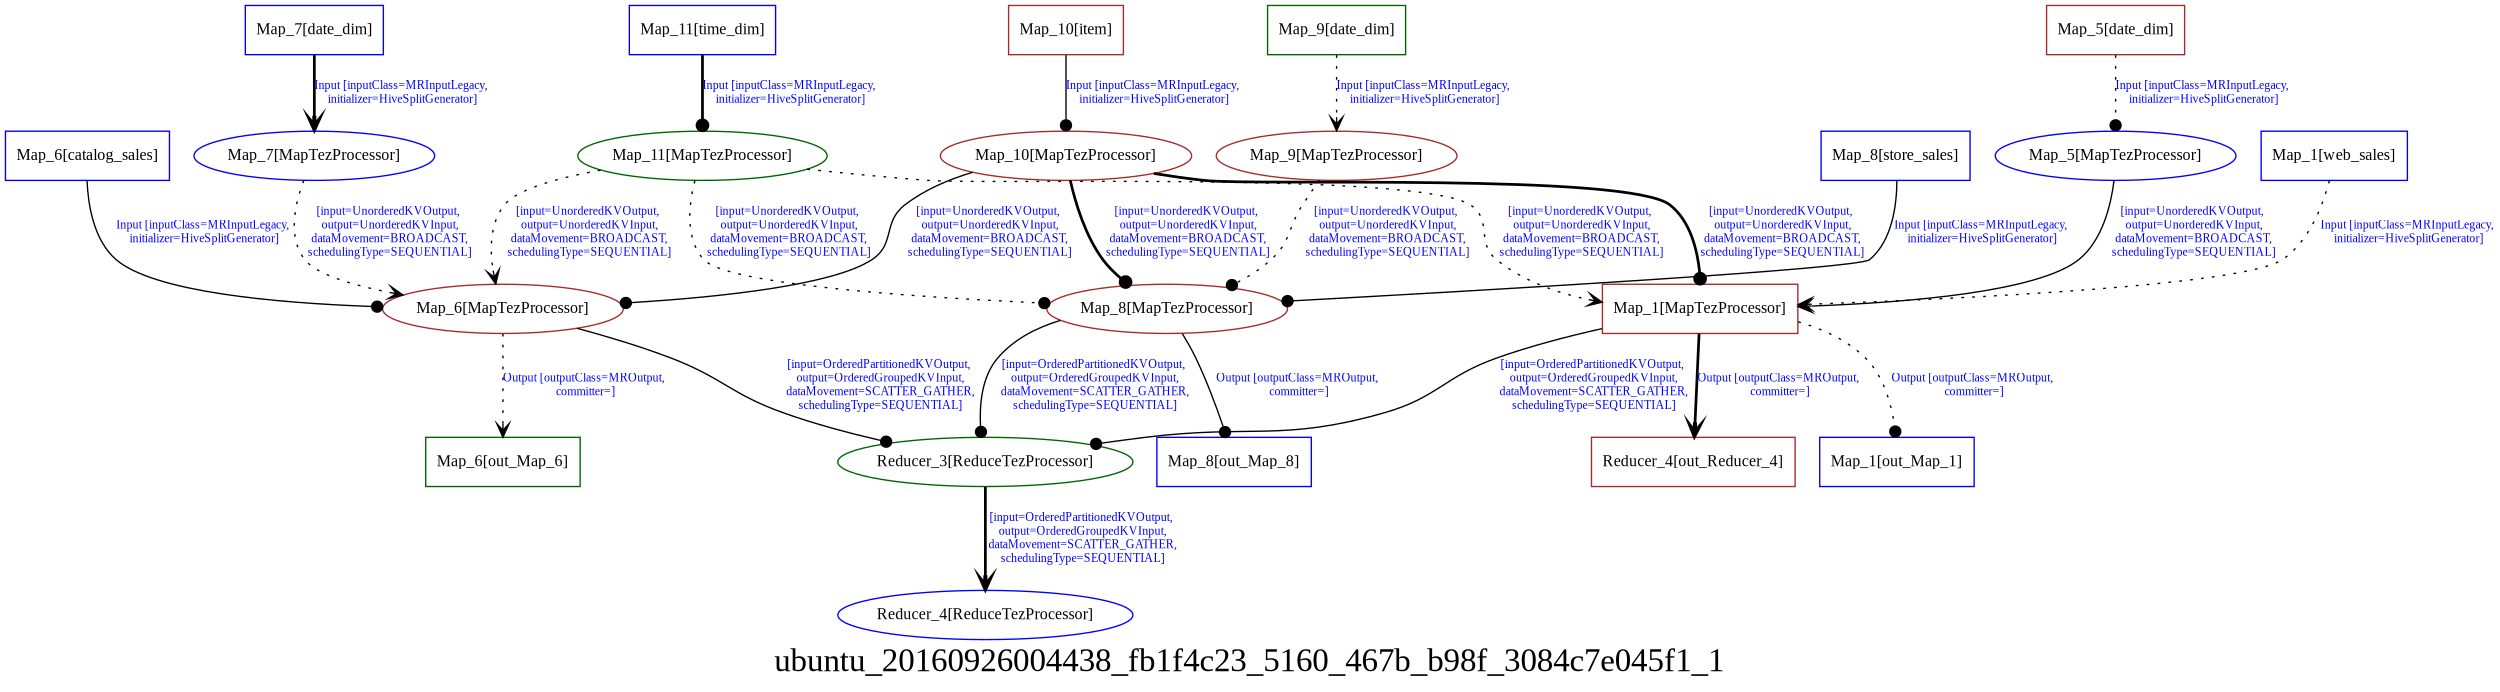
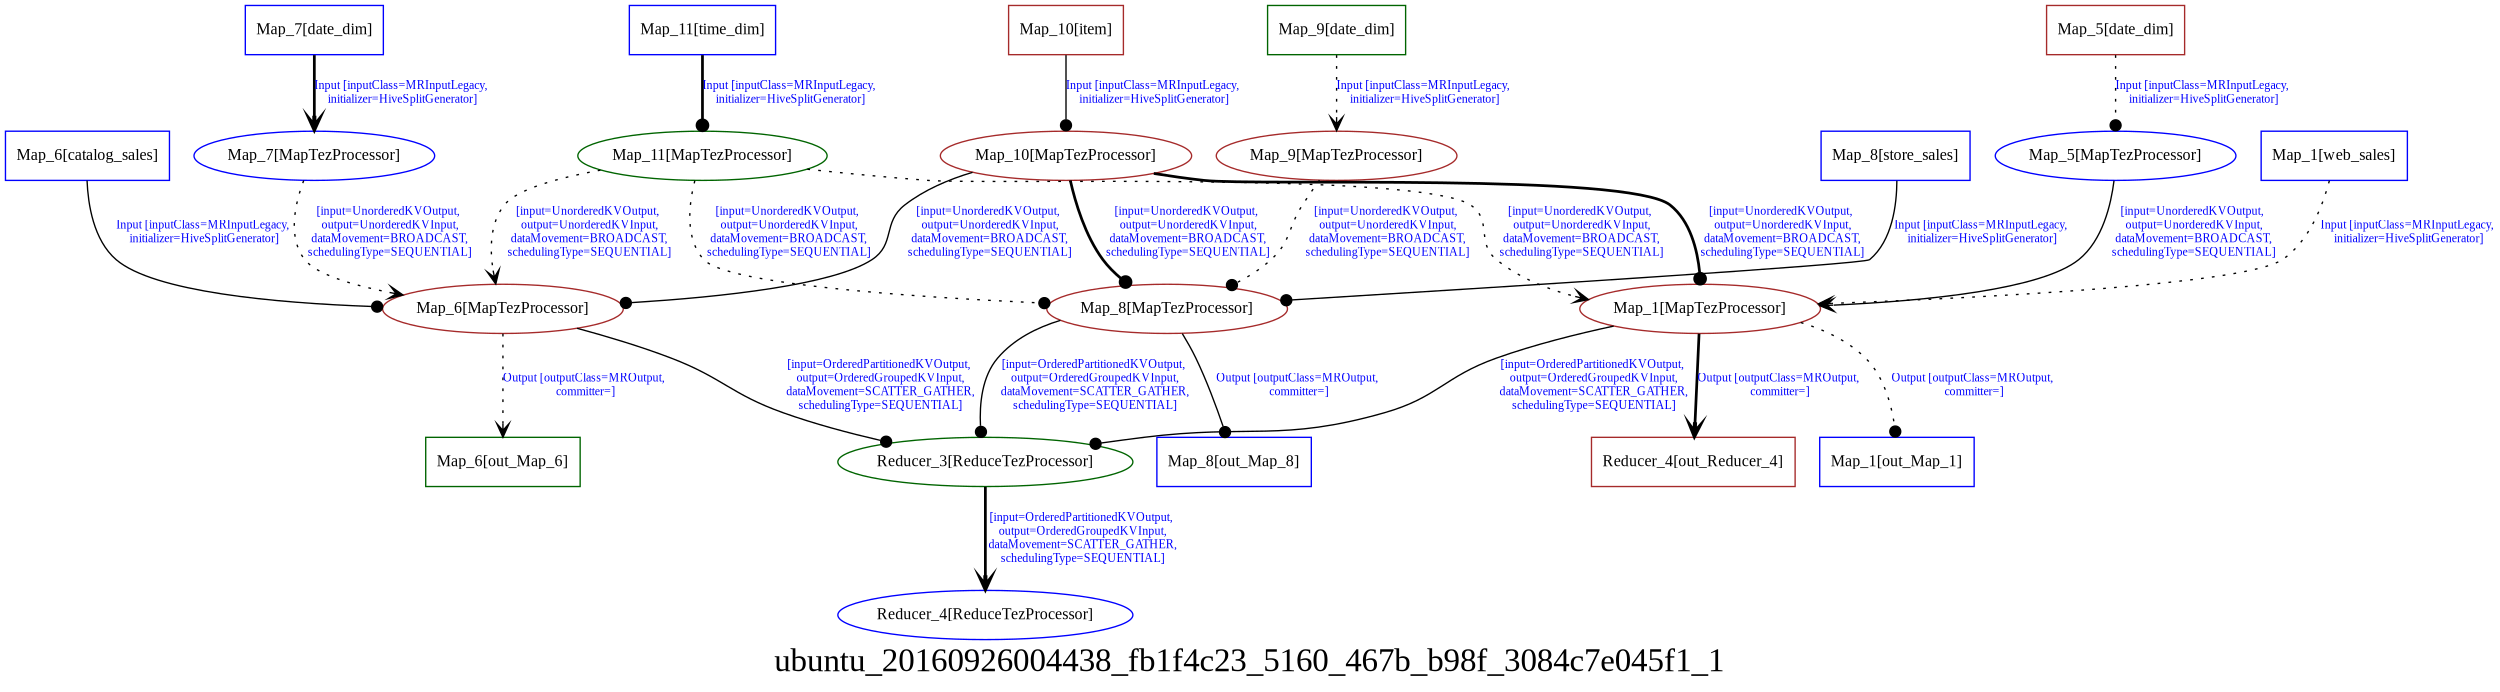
  digraph {
    fontname="Liberation Serif"
    fontsize=24
    label=ubuntu_20160926004438_fb1f4c23_5160_467b_b98f_3084c7e045f1_1
    node [color=blue fontname="Liberation Serif" fontsize=12 shape=box]
    edge [arrowhead=dot fontcolor=blue fontname="Liberation Serif" fontsize=9 style=dotted]
    n1 [color=brown label="Reducer_4[out_Reducer_4]"]
    n2 [color=brown label="Map_5[date_dim]"]
    n3 [label="Map_5[MapTezProcessor]" shape=""]
-   n4 [color=brown label="Map_1[MapTezProcessor]"]
+   n4 [color=brown label="Map_1[MapTezProcessor]" shape=""]
    n5 [color=darkgreen label="Reducer_3[ReduceTezProcessor]" shape=""]
    n6 [label="Map_1[out_Map_1]"]
    n7 [label="Map_7[date_dim]"]
    n8 [label="Map_7[MapTezProcessor]" shape=""]
    n9 [color=brown label="Map_6[MapTezProcessor]" shape=""]
    n10 [color=darkgreen label="Map_6[out_Map_6]"]
    n11 [label="Reducer_4[ReduceTezProcessor]" shape=""]
    n12 [label="Map_1[web_sales]"]
    n13 [color=darkgreen label="Map_9[date_dim]"]
    n14 [color=brown label="Map_9[MapTezProcessor]" shape=""]
    n15 [color=brown label="Map_8[MapTezProcessor]" shape=""]
    n16 [label="Map_8[out_Map_8]"]
    n17 [color=brown label="Map_10[item]"]
    n18 [color=brown label="Map_10[MapTezProcessor]" shape=""]
    n19 [label="Map_6[catalog_sales]"]
    n20 [label="Map_8[store_sales]"]
    n21 [label="Map_11[time_dim]"]
    n22 [color=darkgreen label="Map_11[MapTezProcessor]" shape=""]
    n2 -> n3 [label="Input [inputClass=MRInputLegacy,\n initializer=HiveSplitGenerator]"]
    n3 -> n4 [arrowhead=vee label="[input=UnorderedKVOutput,\n output=UnorderedKVInput,\n dataMovement=BROADCAST,\n schedulingType=SEQUENTIAL]" style=solid]
    n4 -> n1 [arrowhead=vee label="Output [outputClass=MROutput,\n committer=]" style=bold]
    n4 -> n5 [label="[input=OrderedPartitionedKVOutput,\n output=OrderedGroupedKVInput,\n dataMovement=SCATTER_GATHER,\n schedulingType=SEQUENTIAL]" style=solid]
    n4 -> n6 [label="Output [outputClass=MROutput,\n committer=]"]
    n5 -> n11 [arrowhead=vee label="[input=OrderedPartitionedKVOutput,\n output=OrderedGroupedKVInput,\n dataMovement=SCATTER_GATHER,\n schedulingType=SEQUENTIAL]" style=bold]
    n7 -> n8 [arrowhead=vee label="Input [inputClass=MRInputLegacy,\n initializer=HiveSplitGenerator]" style=bold]
    n8 -> n9 [arrowhead=vee label="[input=UnorderedKVOutput,\n output=UnorderedKVInput,\n dataMovement=BROADCAST,\n schedulingType=SEQUENTIAL]"]
    n9 -> n5 [label="[input=OrderedPartitionedKVOutput,\n output=OrderedGroupedKVInput,\n dataMovement=SCATTER_GATHER,\n schedulingType=SEQUENTIAL]" style=solid]
    n9 -> n10 [arrowhead=vee label="Output [outputClass=MROutput,\n committer=]"]
    n12 -> n4 [arrowhead=vee label="Input [inputClass=MRInputLegacy,\n initializer=HiveSplitGenerator]"]
    n13 -> n14 [arrowhead=vee label="Input [inputClass=MRInputLegacy,\n initializer=HiveSplitGenerator]"]
    n14 -> n15 [label="[input=UnorderedKVOutput,\n output=UnorderedKVInput,\n dataMovement=BROADCAST,\n schedulingType=SEQUENTIAL]"]
    n15 -> n5 [label="[input=OrderedPartitionedKVOutput,\n output=OrderedGroupedKVInput,\n dataMovement=SCATTER_GATHER,\n schedulingType=SEQUENTIAL]" style=solid]
    n15 -> n16 [label="Output [outputClass=MROutput,\n committer=]" style=solid]
    n17 -> n18 [label="Input [inputClass=MRInputLegacy,\n initializer=HiveSplitGenerator]" style=solid]
    n18 -> n4 [label="[input=UnorderedKVOutput,\n output=UnorderedKVInput,\n dataMovement=BROADCAST,\n schedulingType=SEQUENTIAL]" style=bold]
    n18 -> n9 [label="[input=UnorderedKVOutput,\n output=UnorderedKVInput,\n dataMovement=BROADCAST,\n schedulingType=SEQUENTIAL]" style=solid]
    n18 -> n15 [label="[input=UnorderedKVOutput,\n output=UnorderedKVInput,\n dataMovement=BROADCAST,\n schedulingType=SEQUENTIAL]" style=bold]
    n19 -> n9 [label="Input [inputClass=MRInputLegacy,\n initializer=HiveSplitGenerator]" style=solid]
    n20 -> n15 [label="Input [inputClass=MRInputLegacy,\n initializer=HiveSplitGenerator]" style=solid]
    n21 -> n22 [label="Input [inputClass=MRInputLegacy,\n initializer=HiveSplitGenerator]" style=bold]
    n22 -> n4 [arrowhead=vee label="[input=UnorderedKVOutput,\n output=UnorderedKVInput,\n dataMovement=BROADCAST,\n schedulingType=SEQUENTIAL]"]
    n22 -> n9 [arrowhead=vee label="[input=UnorderedKVOutput,\n output=UnorderedKVInput,\n dataMovement=BROADCAST,\n schedulingType=SEQUENTIAL]"]
    n22 -> n15 [label="[input=UnorderedKVOutput,\n output=UnorderedKVInput,\n dataMovement=BROADCAST,\n schedulingType=SEQUENTIAL]"]
  }
